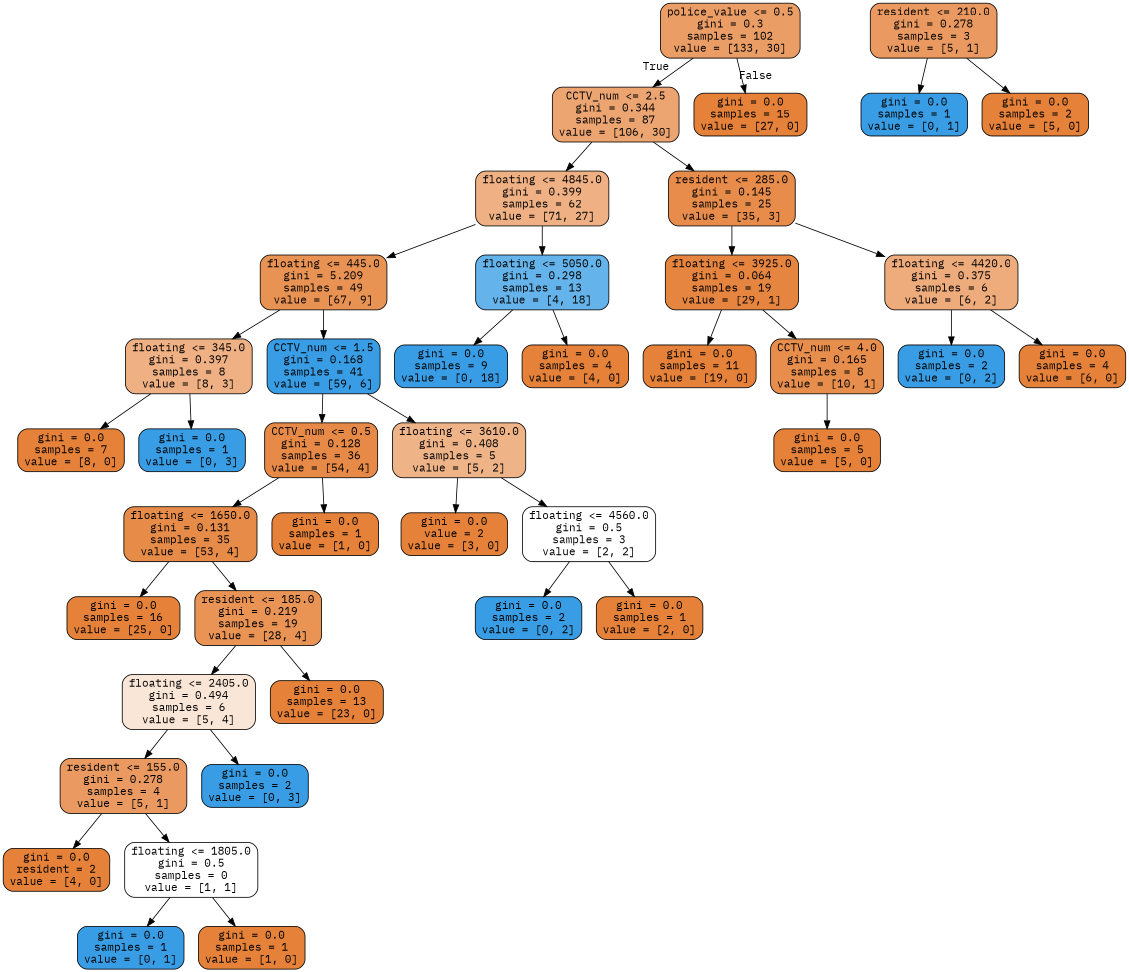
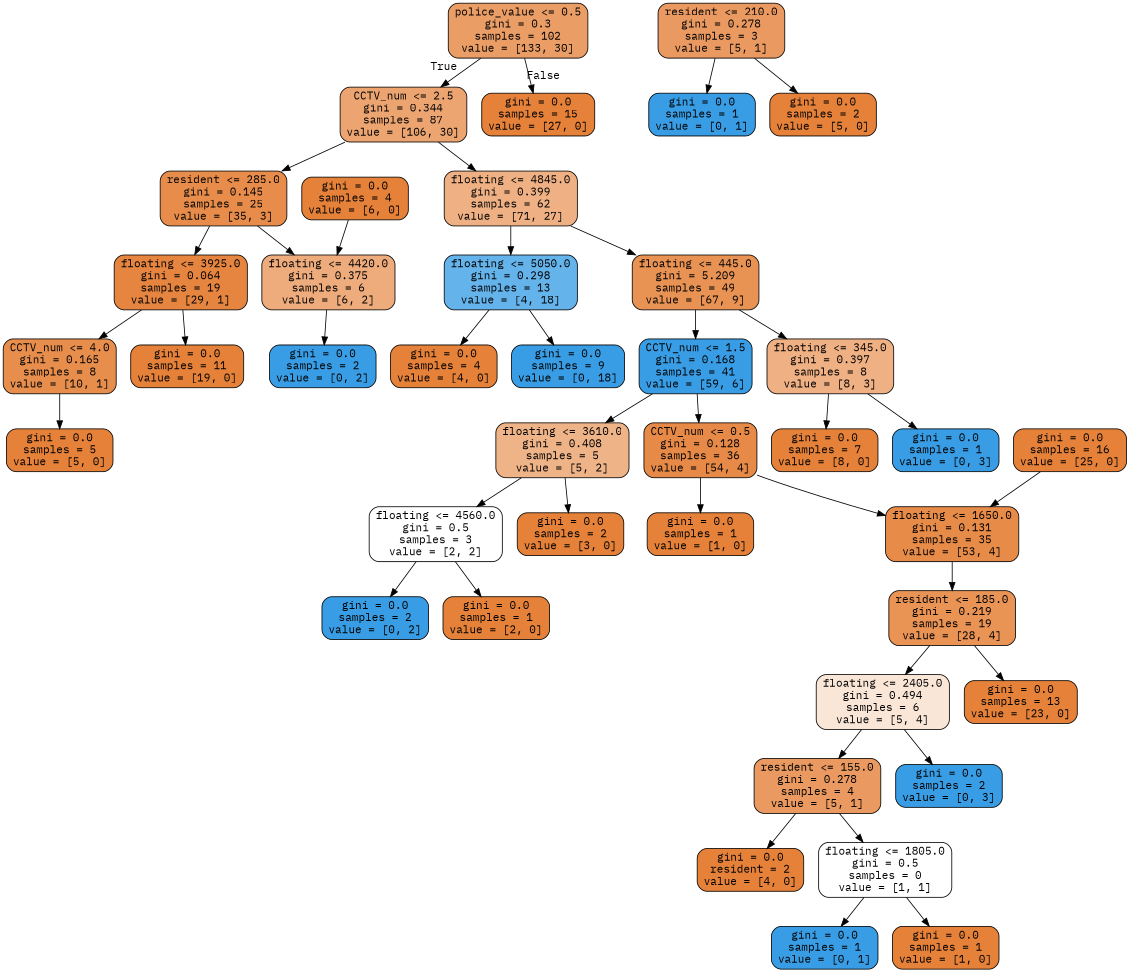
  digraph {
    fontname="IBM Plex Mono"
    node [color=black fillcolor="#e58139" fontname="IBM Plex Mono" shape=box style="filled, rounded"]
    edge [fontname="IBM Plex Mono"]
    n1 [fillcolor="#eb9d66" label="police_value <= 0.5\ngini = 0.3\nsamples = 102\nvalue = [133, 30]"]
    n2 [fillcolor="#eca571" label="CCTV_num <= 2.5\ngini = 0.344\nsamples = 87\nvalue = [106, 30]"]
    n3 [label="gini = 0.0\nsamples = 15\nvalue = [27, 0]"]
    n4 [fillcolor="#efb184" label="floating <= 4845.0\ngini = 0.399\nsamples = 62\nvalue = [71, 27]"]
    n5 [fillcolor="#e78c4a" label="resident <= 285.0\ngini = 0.145\nsamples = 25\nvalue = [35, 3]"]
    n6 [fillcolor="#e89254" label="floating <= 445.0\ngini = 5.209\nsamples = 49\nvalue = [67, 9]"]
    n7 [fillcolor="#65b3eb" label="floating <= 5050.0\ngini = 0.298\nsamples = 13\nvalue = [4, 18]"]
    n8 [fillcolor="#e68540" label="floating <= 3925.0\ngini = 0.064\nsamples = 19\nvalue = [29, 1]"]
    n9 [fillcolor="#eeab7b" label="floating <= 4420.0\ngini = 0.375\nsamples = 6\nvalue = [6, 2]"]
    n10 [fillcolor="#efb083" label="floating <= 345.0\ngini = 0.397\nsamples = 8\nvalue = [8, 3]"]
    n11 [fillcolor="#399de5" label="CCTV_num <= 1.5\ngini = 0.168\nsamples = 41\nvalue = [59, 6]"]
    n12 [fillcolor="#399de5" label="gini = 0.0\nsamples = 9\nvalue = [0, 18]"]
    n13 [label="gini = 0.0\nsamples = 4\nvalue = [4, 0]"]
    n14 [label="gini = 0.0\nsamples = 7\nvalue = [8, 0]"]
    n15 [fillcolor="#399de5" label="gini = 0.0\nsamples = 1\nvalue = [0, 3]"]
    n16 [fillcolor="#e78a48" label="CCTV_num <= 0.5\ngini = 0.128\nsamples = 36\nvalue = [54, 4]"]
    n17 [fillcolor="#efb388" label="floating <= 3610.0\ngini = 0.408\nsamples = 5\nvalue = [5, 2]"]
    n18 [fillcolor="#e78b48" label="floating <= 1650.0\ngini = 0.131\nsamples = 35\nvalue = [53, 4]"]
    n19 [label="gini = 0.0\nsamples = 1\nvalue = [1, 0]"]
-   n20 [label="gini = 0.0\nvalue = 2\nvalue = [3, 0]"]
+   n20 [label="gini = 0.0\nsamples = 2\nvalue = [3, 0]"]
    n21 [fillcolor="#ffffff" label="floating <= 4560.0\ngini = 0.5\nsamples = 3\nvalue = [2, 2]"]
    n22 [label="gini = 0.0\nsamples = 16\nvalue = [25, 0]"]
    n23 [fillcolor="#e99355" label="resident <= 185.0\ngini = 0.219\nsamples = 19\nvalue = [28, 4]"]
    n24 [fillcolor="#fae6d7" label="floating <= 2405.0\ngini = 0.494\nsamples = 6\nvalue = [5, 4]"]
    n25 [label="gini = 0.0\nsamples = 13\nvalue = [23, 0]"]
    n26 [fillcolor="#ea9a61" label="resident <= 155.0\ngini = 0.278\nsamples = 4\nvalue = [5, 1]"]
    n27 [fillcolor="#399de5" label="gini = 0.0\nsamples = 2\nvalue = [0, 3]"]
    n28 [label="gini = 0.0\nresident = 2\nvalue = [4, 0]"]
    n29 [fillcolor="#ffffff" label="floating <= 1805.0\ngini = 0.5\nsamples = 0\nvalue = [1, 1]"]
    n30 [fillcolor="#399de5" label="gini = 0.0\nsamples = 1\nvalue = [0, 1]"]
    n31 [label="gini = 0.0\nsamples = 1\nvalue = [1, 0]"]
    n32 [fillcolor="#399de5" label="gini = 0.0\nsamples = 2\nvalue = [0, 2]"]
    n33 [label="gini = 0.0\nsamples = 1\nvalue = [2, 0]"]
    n34 [label="gini = 0.0\nsamples = 11\nvalue = [19, 0]"]
    n35 [fillcolor="#e88e4d" label="CCTV_num <= 4.0\ngini = 0.165\nsamples = 8\nvalue = [10, 1]"]
    n36 [fillcolor="#399de5" label="gini = 0.0\nsamples = 2\nvalue = [0, 2]"]
    n37 [label="gini = 0.0\nsamples = 4\nvalue = [6, 0]"]
    n38 [label="gini = 0.0\nsamples = 5\nvalue = [5, 0]"]
    n39 [fillcolor="#ea9a61" label="resident <= 210.0\ngini = 0.278\nsamples = 3\nvalue = [5, 1]"]
    n40 [fillcolor="#399de5" label="gini = 0.0\nsamples = 1\nvalue = [0, 1]"]
    n41 [label="gini = 0.0\nsamples = 2\nvalue = [5, 0]"]
    n1 -> n2 [headlabel=True labelangle=45 labeldistance=2.5]
    n1 -> n3 [headlabel=False labelangle=-45 labeldistance=2.5]
    n2 -> n4
    n2 -> n5
    n4 -> n6
    n4 -> n7
    n5 -> n8
    n5 -> n9
    n6 -> n10
    n6 -> n11
    n7 -> n12
    n7 -> n13
    n8 -> n34
    n8 -> n35
    n9 -> n36
-   n9 -> n37
+   n37 -> n9
    n10 -> n14
    n10 -> n15
    n11 -> n16
    n11 -> n17
    n16 -> n18
    n16 -> n19
    n17 -> n20
    n17 -> n21
-   n18 -> n22
+   n22 -> n18
    n18 -> n23
    n21 -> n32
    n21 -> n33
    n23 -> n24
    n23 -> n25
    n24 -> n26
    n24 -> n27
    n26 -> n28
    n26 -> n29
    n29 -> n30
    n29 -> n31
    n35 -> n38
    n39 -> n40
    n39 -> n41
  }
